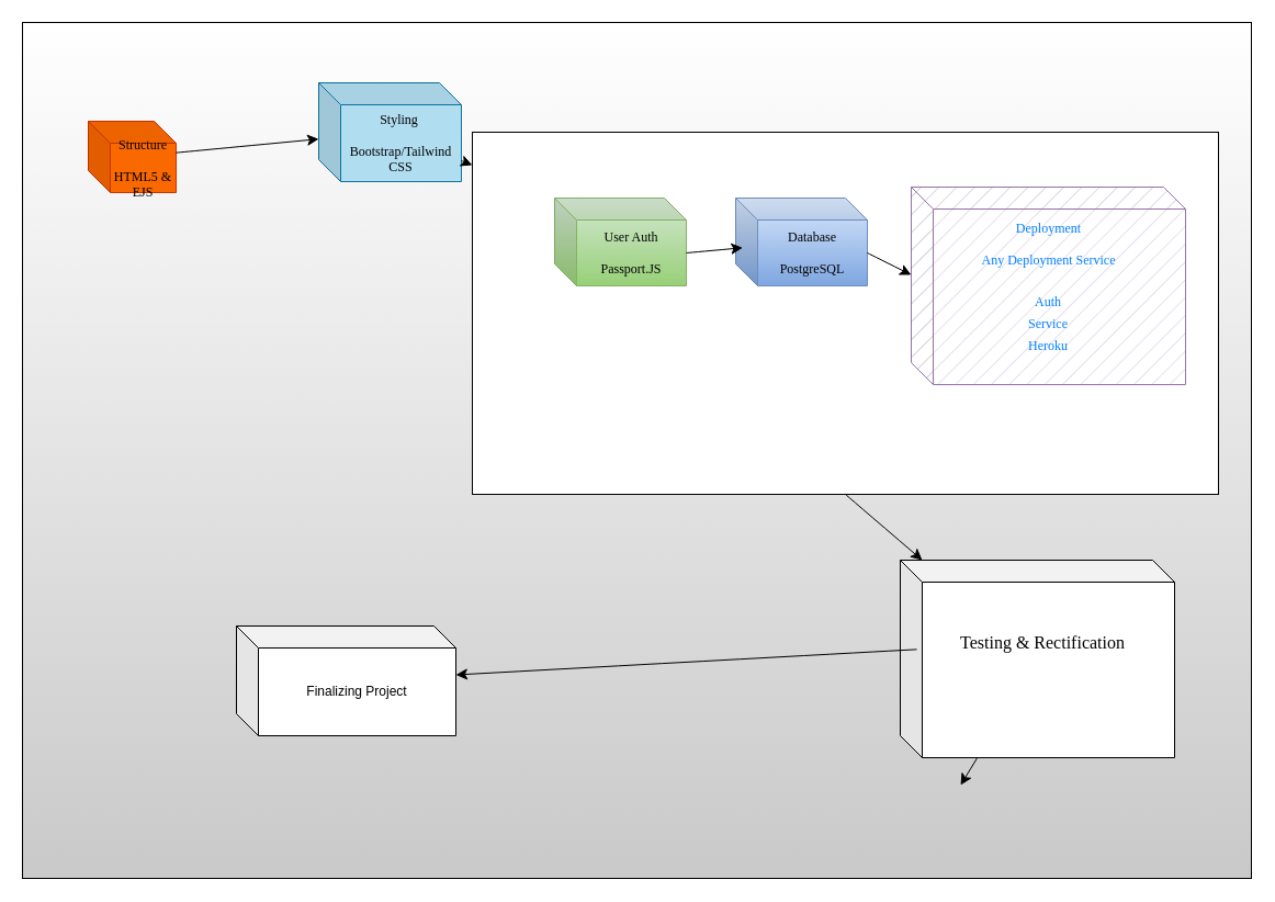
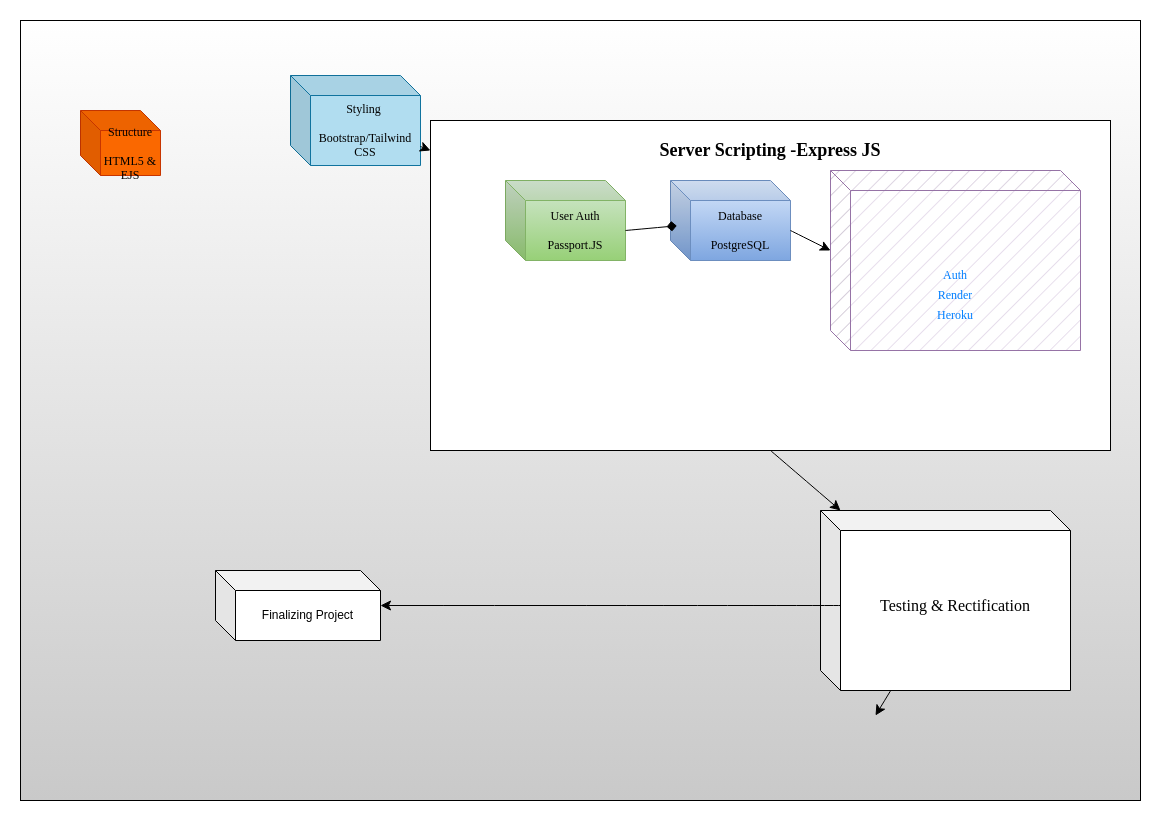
  <mxCell id="0" />
  <mxCell id="1" parent="0" />
  <mxCell id="2" value="" style="rounded=0;whiteSpace=wrap;html=1;gradientColor=#C9C9C9;align=center;fontStyle=1;fontFamily=Times New Roman;" vertex="1" parent="1"><mxGeometry x="20" y="20" width="1120" height="780" as="geometry" /></mxCell>
  <mxCell id="3" value="Structure&lt;div&gt;&lt;br&gt;&lt;/div&gt;&lt;div&gt;HTML5 &amp;amp; EJS&lt;/div&gt;" style="shape=cube;whiteSpace=wrap;html=1;boundedLbl=1;backgroundOutline=1;darkOpacity=0.05;darkOpacity2=0.1;fillColor=#fa6800;strokeColor=#C73500;fontColor=#000000;gradientColor=none;fillStyle=solid;align=center;fontFamily=Times New Roman;" vertex="1" parent="1"><mxGeometry x="80" y="110" width="80" height="65" as="geometry" /></mxCell>
  <mxCell id="4" value="Styling&amp;nbsp;&lt;div&gt;&lt;br&gt;&lt;/div&gt;&lt;div&gt;Bootstrap/Tailwind CSS&lt;/div&gt;" style="shape=cube;whiteSpace=wrap;html=1;boundedLbl=1;backgroundOutline=1;darkOpacity=0.05;darkOpacity2=0.1;fillColor=#b1ddf0;strokeColor=#10739e;align=center;fontFamily=Times New Roman;" vertex="1" parent="1"><mxGeometry x="290" y="75" width="130" height="90" as="geometry" /></mxCell>
- <mxCell id="5" value="" style="endArrow=classic;html=1;rounded=0;fontSize=12;startSize=8;endSize=8;curved=1;align=center;fontFamily=Times New Roman;" edge="1" parent="1" source="3" target="4"><mxGeometry width="50" height="50" relative="1" as="geometry"><mxPoint x="310" y="210" as="sourcePoint" /><mxPoint x="360" y="160" as="targetPoint" /></mxGeometry></mxCell>
  <mxCell id="6" value="" style="endArrow=classic;html=1;rounded=0;fontSize=12;startSize=8;endSize=8;curved=1;align=center;fontFamily=Times New Roman;" edge="1" parent="1" source="4"><mxGeometry width="50" height="50" relative="1" as="geometry"><mxPoint x="310" y="210" as="sourcePoint" /><mxPoint x="430" y="150" as="targetPoint" /></mxGeometry></mxCell>
  <mxCell id="7" value="" style="rounded=0;whiteSpace=wrap;html=1;align=center;fontFamily=Times New Roman;" vertex="1" parent="1"><mxGeometry x="430" y="120" width="680" height="330" as="geometry" /></mxCell>
+ <mxCell id="8" value="&lt;span style=&quot;font-size: 18px;&quot;&gt;Server Scripting -&lt;/span&gt;&lt;span style=&quot;background-color: initial;&quot;&gt;Express JS&lt;/span&gt;" style="text;html=1;align=center;verticalAlign=middle;whiteSpace=wrap;rounded=0;fontSize=18;fontStyle=1;fontFamily=Times New Roman;" vertex="1" parent="1"><mxGeometry x="615" y="135" width="310" height="30" as="geometry" /></mxCell>
  <mxCell id="9" value="User Auth&lt;div&gt;&lt;br&gt;&lt;/div&gt;&lt;div&gt;Passport.JS&lt;/div&gt;" style="shape=cube;whiteSpace=wrap;html=1;boundedLbl=1;backgroundOutline=1;darkOpacity=0.05;darkOpacity2=0.1;fillColor=#d5e8d4;gradientColor=#97d077;strokeColor=#82b366;align=center;fontFamily=Times New Roman;" vertex="1" parent="1"><mxGeometry x="505" y="180" width="120" height="80" as="geometry" /></mxCell>
  <mxCell id="10" value="Database&lt;div&gt;&lt;br&gt;&lt;/div&gt;&lt;div&gt;PostgreSQL&lt;/div&gt;" style="shape=cube;whiteSpace=wrap;html=1;boundedLbl=1;backgroundOutline=1;darkOpacity=0.05;darkOpacity2=0.1;fillColor=#dae8fc;gradientColor=#7ea6e0;strokeColor=#6c8ebf;align=center;fontFamily=Times New Roman;" vertex="1" parent="1"><mxGeometry x="670" y="180" width="120" height="80" as="geometry" /></mxCell>
- <mxCell id="11" value="" style="endArrow=classic;html=1;rounded=0;fontSize=12;startSize=8;endSize=8;curved=1;entryX=0.053;entryY=0.566;entryDx=0;entryDy=0;entryPerimeter=0;exitX=0;exitY=0;exitDx=120.0;exitDy=50;exitPerimeter=0;align=center;fontFamily=Times New Roman;" edge="1" parent="1" source="9" target="10"><mxGeometry width="50" height="50" relative="1" as="geometry"><mxPoint x="480" y="310" as="sourcePoint" /><mxPoint x="530" y="260" as="targetPoint" /></mxGeometry></mxCell>
+ <mxCell id="11" value="" style="endArrow=diamond;html=1;rounded=0;fontSize=12;startSize=8;endSize=8;curved=1;entryX=0.053;entryY=0.566;entryDx=0;entryDy=0;entryPerimeter=0;exitX=0;exitY=0;exitDx=120.0;exitDy=50;exitPerimeter=0;align=center;fontFamily=Times New Roman;" edge="1" parent="1" source="9" target="10"><mxGeometry width="50" height="50" relative="1" as="geometry"><mxPoint x="480" y="310" as="sourcePoint" /><mxPoint x="530" y="260" as="targetPoint" /></mxGeometry></mxCell>
  <mxCell id="12" value="" style="shape=cube;whiteSpace=wrap;html=1;boundedLbl=1;backgroundOutline=1;darkOpacity=0.05;darkOpacity2=0.1;align=center;fontFamily=Times New Roman;fillColor=#e1d5e7;strokeColor=#9673a6;fillStyle=hatch;fontColor=#003366;" vertex="1" parent="1"><mxGeometry x="830" y="170" width="250" height="180" as="geometry" /></mxCell>
  <mxCell id="13" value="" style="endArrow=classic;html=1;rounded=0;fontSize=12;startSize=8;endSize=8;curved=1;exitX=0;exitY=0;exitDx=120.0;exitDy=50;exitPerimeter=0;entryX=0;entryY=0;entryDx=0;entryDy=80;entryPerimeter=0;align=center;fontFamily=Times New Roman;" edge="1" parent="1" source="10" target="12"><mxGeometry width="50" height="50" relative="1" as="geometry"><mxPoint x="480" y="310" as="sourcePoint" /><mxPoint x="860" y="220" as="targetPoint" /></mxGeometry></mxCell>
- <mxCell id="14" value="&lt;span style=&quot;font-size: 12px;&quot;&gt;Deployment&lt;/span&gt;&lt;div style=&quot;font-size: 12px;&quot;&gt;&lt;br&gt;&lt;/div&gt;&lt;div style=&quot;font-size: 12px;&quot;&gt;Any Deployment Service&lt;/div&gt;" style="text;html=1;align=center;verticalAlign=middle;whiteSpace=wrap;rounded=0;fontSize=16;fontFamily=Times New Roman;fontColor=#007FFF;" vertex="1" parent="1"><mxGeometry x="852.5" y="205" width="205" height="30" as="geometry" /></mxCell>
  <mxCell id="15" value="Auth" style="text;strokeColor=none;fillColor=none;align=center;verticalAlign=middle;spacingLeft=4;spacingRight=4;overflow=hidden;points=[[0,0.5],[1,0.5]];portConstraint=eastwest;rotatable=0;whiteSpace=wrap;html=1;fontFamily=Times New Roman;fontColor=#007FFF;" vertex="1" parent="1"><mxGeometry x="915" y="260" width="80" height="30" as="geometry" /></mxCell>
- <mxCell id="16" value="Service" style="text;strokeColor=none;fillColor=none;align=center;verticalAlign=middle;spacingLeft=4;spacingRight=4;overflow=hidden;points=[[0,0.5],[1,0.5]];portConstraint=eastwest;rotatable=0;whiteSpace=wrap;html=1;fontFamily=Times New Roman;fontColor=#007FFF;" vertex="1" parent="1"><mxGeometry x="915" y="280" width="80" height="30" as="geometry" /></mxCell>
+ <mxCell id="16" value="Render" style="text;strokeColor=none;fillColor=none;align=center;verticalAlign=middle;spacingLeft=4;spacingRight=4;overflow=hidden;points=[[0,0.5],[1,0.5]];portConstraint=eastwest;rotatable=0;whiteSpace=wrap;html=1;fontFamily=Times New Roman;fontColor=#007FFF;" vertex="1" parent="1"><mxGeometry x="915" y="280" width="80" height="30" as="geometry" /></mxCell>
  <mxCell id="17" value="Heroku" style="text;strokeColor=none;fillColor=none;align=center;verticalAlign=middle;spacingLeft=4;spacingRight=4;overflow=hidden;points=[[0,0.5],[1,0.5]];portConstraint=eastwest;rotatable=0;whiteSpace=wrap;html=1;fontFamily=Times New Roman;fontColor=#007FFF;" vertex="1" parent="1"><mxGeometry x="915" y="300" width="80" height="30" as="geometry" /></mxCell>
  <mxCell id="18" value="" style="endArrow=classic;html=1;rounded=0;fontSize=12;startSize=8;endSize=8;curved=1;exitX=0.5;exitY=1;exitDx=0;exitDy=0;fontFamily=Times New Roman;" edge="1" parent="1" source="7" target="20"><mxGeometry width="50" height="50" relative="1" as="geometry"><mxPoint x="650" y="370" as="sourcePoint" /><mxPoint x="700" y="320" as="targetPoint" /></mxGeometry></mxCell>
  <mxCell id="19" style="edgeStyle=none;curved=1;rounded=0;orthogonalLoop=1;jettySize=auto;html=1;fontSize=12;startSize=8;endSize=8;entryX=0;entryY=0;entryDx=660;entryDy=145;entryPerimeter=0;" edge="1" parent="1" source="20" target="23"><mxGeometry relative="1" as="geometry" /></mxCell>
  <mxCell id="20" value="" style="shape=cube;whiteSpace=wrap;html=1;boundedLbl=1;backgroundOutline=1;darkOpacity=0.05;darkOpacity2=0.1;fontFamily=Times New Roman;" vertex="1" parent="1"><mxGeometry x="820" y="510" width="250" height="180" as="geometry" /></mxCell>
  <mxCell id="21" style="edgeStyle=none;curved=1;rounded=0;orthogonalLoop=1;jettySize=auto;html=1;fontSize=12;startSize=8;endSize=8;" edge="1" parent="1" source="22" target="23"><mxGeometry relative="1" as="geometry" /></mxCell>
- <mxCell id="22" value="Testing &amp;amp; Rectification" style="text;html=1;align=center;verticalAlign=middle;whiteSpace=wrap;rounded=0;fontSize=16;fontFamily=Times New Roman;" vertex="1" parent="1"><mxGeometry x="835" y="570" width="230" height="30" as="geometry" /></mxCell>
- <mxCell id="23" value="Finalizing Project" style="shape=cube;whiteSpace=wrap;html=1;boundedLbl=1;backgroundOutline=1;darkOpacity=0.05;darkOpacity2=0.1;" vertex="1" parent="1"><mxGeometry x="215" y="570" width="200" height="100" as="geometry" /></mxCell>
+ <mxCell id="22" value="Testing &amp;amp; Rectification" style="text;html=1;align=center;verticalAlign=middle;whiteSpace=wrap;rounded=0;fontSize=16;fontFamily=Times New Roman;" vertex="1" parent="1"><mxGeometry x="840" y="590" width="230" height="30" as="geometry" /></mxCell>
+ <mxCell id="23" value="Finalizing Project" style="shape=cube;whiteSpace=wrap;html=1;boundedLbl=1;backgroundOutline=1;darkOpacity=0.05;darkOpacity2=0.1;" vertex="1" parent="1"><mxGeometry x="215" y="570" width="165" height="70" as="geometry" /></mxCell>
